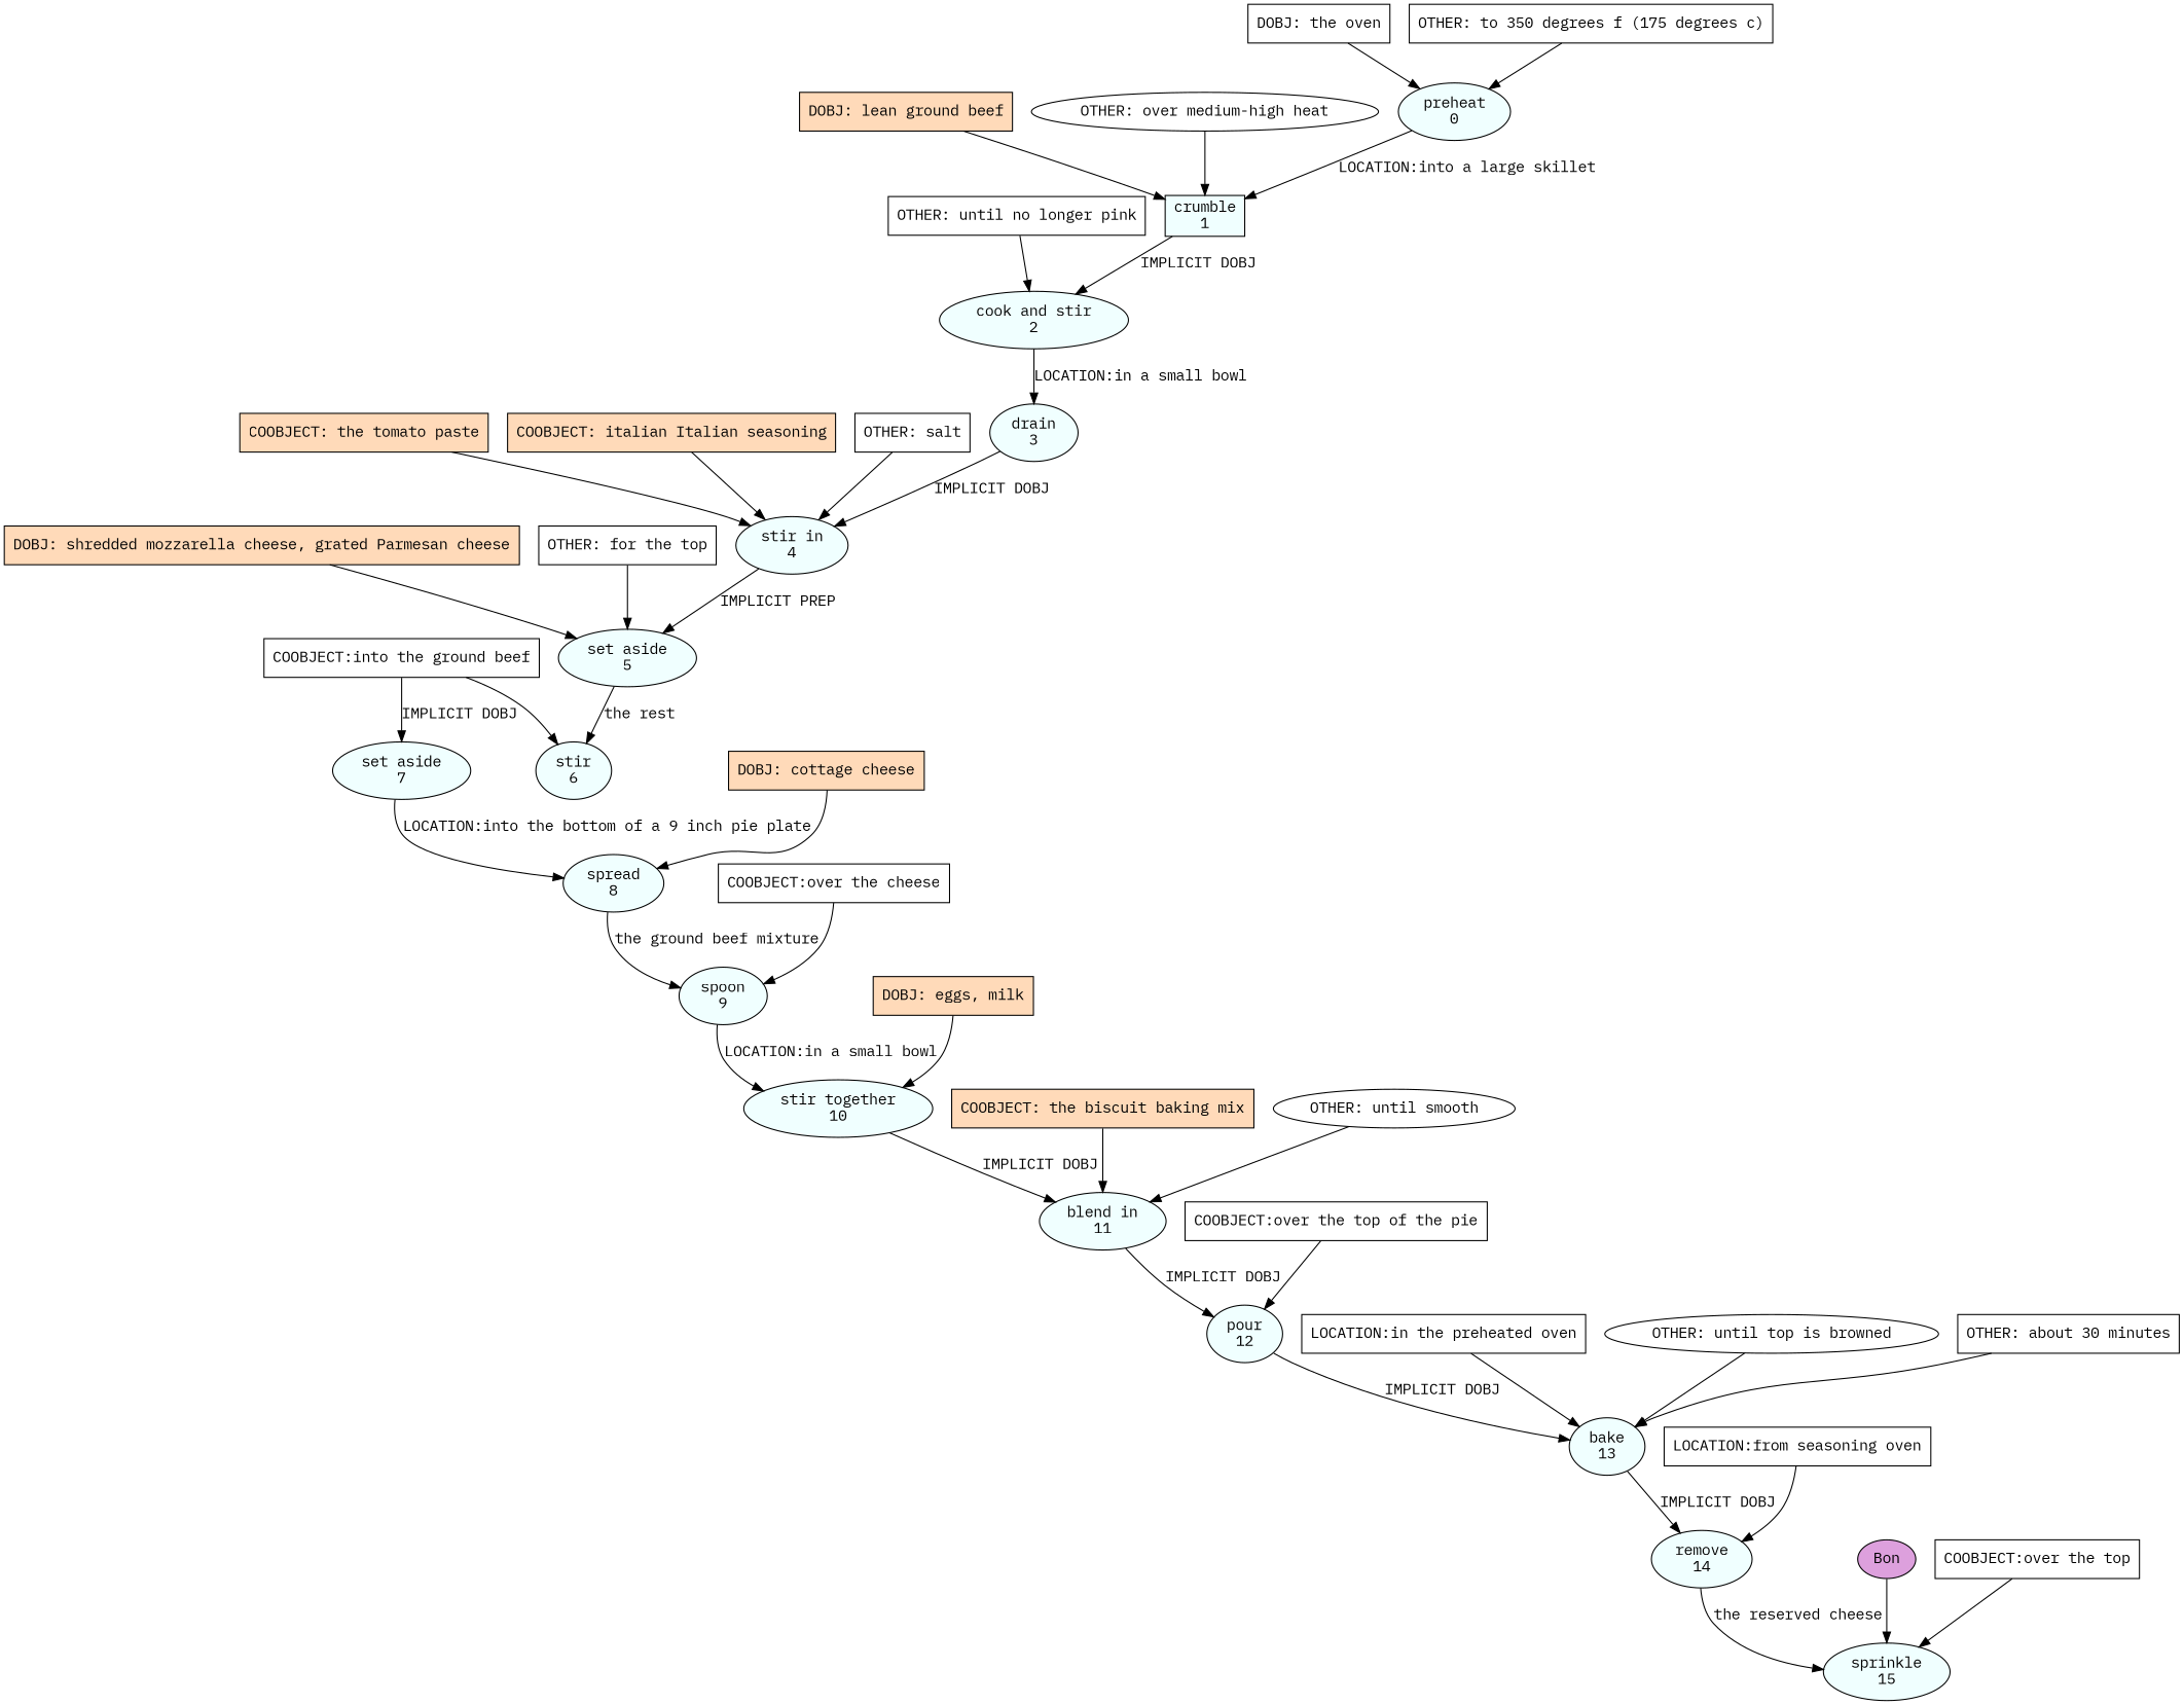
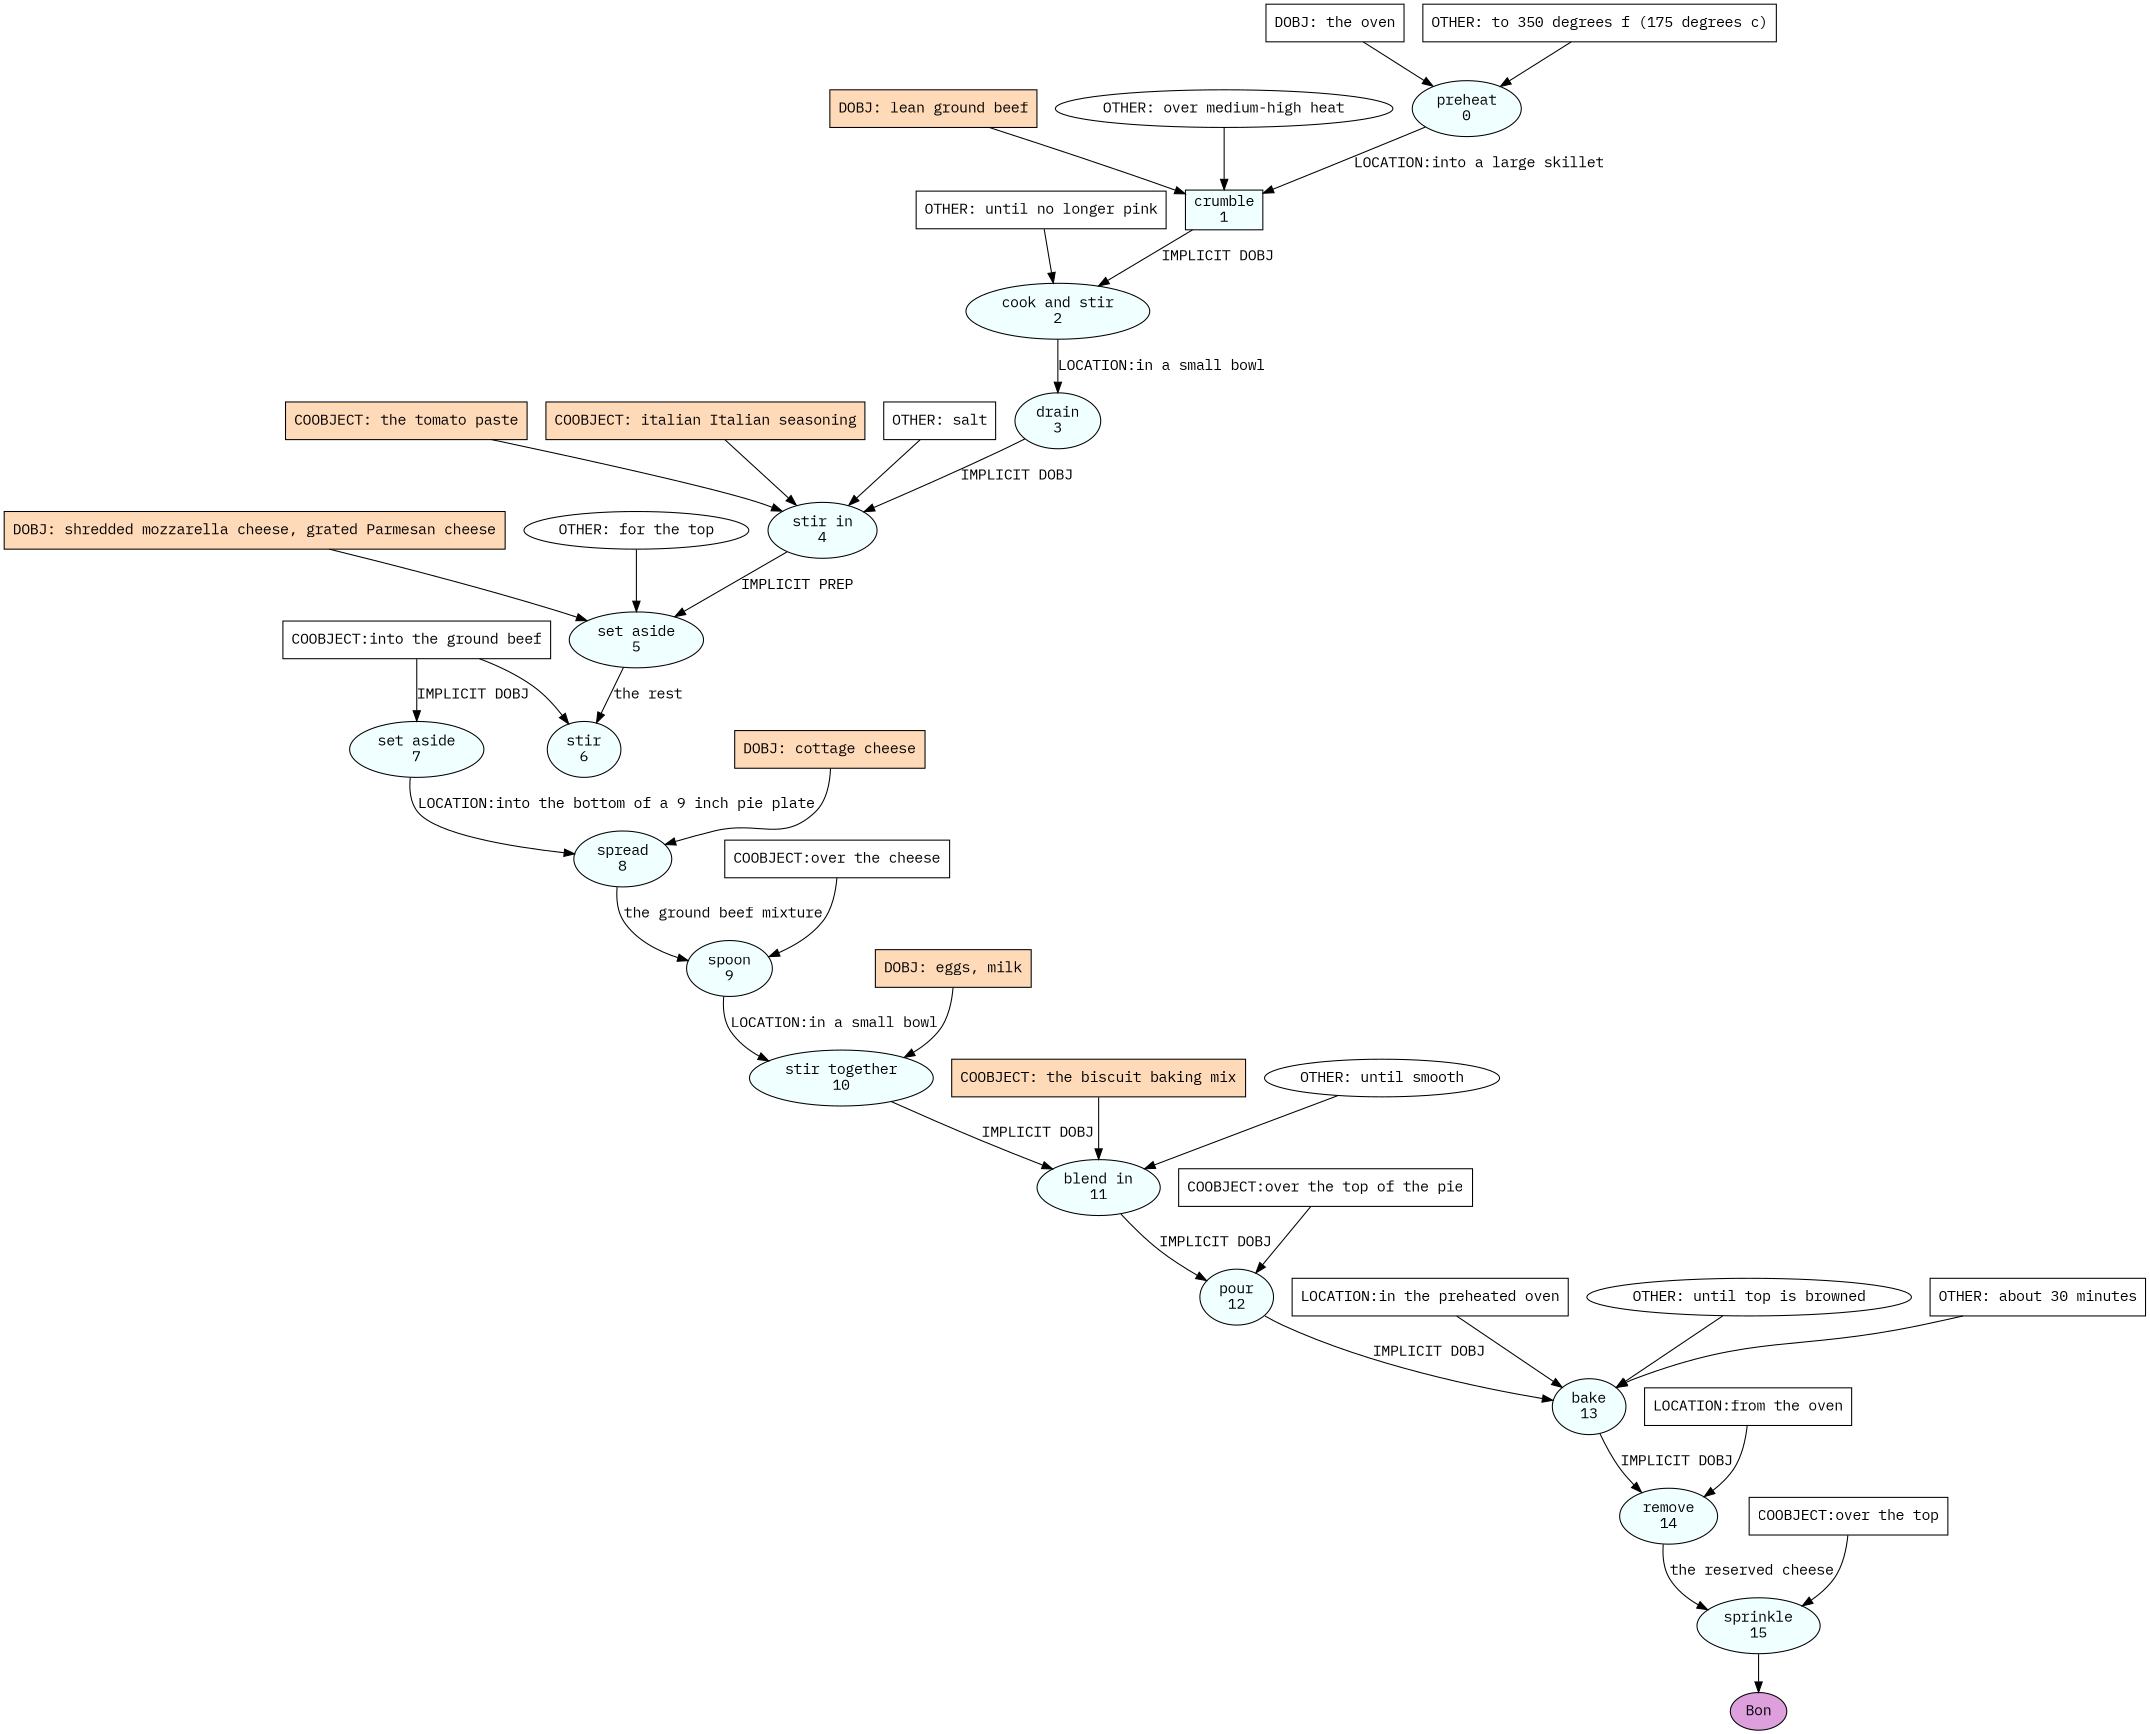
  digraph {
    fontname="IBM Plex Mono"
    node [fillcolor=azure fontname="IBM Plex Mono" shape=box style=filled]
    edge [fontname="IBM Plex Mono"]
    n1 [label="preheat\n0" shape=oval]
    n2 [label="crumble\n1"]
    n3 [label="cook and stir\n2" shape=oval]
    n4 [label="drain\n3" shape=oval]
    n5 [label="stir in\n4" shape=oval]
    n6 [label="set aside\n5" shape=oval]
    n7 [label="stir\n6" shape=oval]
    n8 [label="set aside\n7" shape=oval]
    n9 [label="spread\n8" shape=oval]
    n10 [label="spoon\n9" shape=oval]
    n11 [label="stir together\n10" shape=oval]
    n12 [label="blend in\n11" shape=oval]
    n13 [label="pour\n12" shape=oval]
    n14 [label="bake\n13" shape=oval]
    n15 [label="remove\n14" shape=oval]
    n16 [label="sprinkle\n15" shape=oval]
    n17 [fillcolor=plum label=Bon shape=oval]
    n18 [fillcolor=white label="DOBJ: the oven"]
    n19 [fillcolor=white label="OTHER: to 350 degrees f (175 degrees c)"]
    n20 [fillcolor=peachpuff label="DOBJ: lean ground beef"]
    n21 [fillcolor=white label="OTHER: over medium-high heat" shape=ellipse]
    n22 [fillcolor=white label="OTHER: until no longer pink"]
    n23 [fillcolor=peachpuff label="COOBJECT: the tomato paste"]
    n24 [fillcolor=peachpuff label="COOBJECT: italian Italian seasoning"]
    n25 [fillcolor=white label="OTHER: salt"]
    n26 [fillcolor=peachpuff label="DOBJ: shredded mozzarella cheese, grated Parmesan cheese"]
-   n27 [fillcolor=white label="OTHER: for the top"]
+   n27 [fillcolor=white label="OTHER: for the top" shape=ellipse]
    n28 [fillcolor=white label="COOBJECT:into the ground beef"]
    n29 [fillcolor=peachpuff label="DOBJ: cottage cheese"]
    n30 [fillcolor=white label="COOBJECT:over the cheese"]
    n31 [fillcolor=peachpuff label="DOBJ: eggs, milk"]
    n32 [fillcolor=peachpuff label="COOBJECT: the biscuit baking mix"]
    n33 [fillcolor=white label="OTHER: until smooth" shape=ellipse]
    n34 [fillcolor=white label="COOBJECT:over the top of the pie"]
    n35 [fillcolor=white label="LOCATION:in the preheated oven"]
    n36 [fillcolor=white label="OTHER: until top is browned" shape=ellipse]
    n37 [fillcolor=white label="OTHER: about 30 minutes"]
-   n38 [fillcolor=white label="LOCATION:from seasoning oven"]
+   n38 [fillcolor=white label="LOCATION:from the oven"]
    n39 [fillcolor=white label="COOBJECT:over the top"]
    n1 -> n2 [label="LOCATION:into a large skillet"]
    n2 -> n3 [label="IMPLICIT DOBJ"]
    n3 -> n4 [label="LOCATION:in a small bowl"]
    n4 -> n5 [label="IMPLICIT DOBJ"]
    n5 -> n6 [label="IMPLICIT PREP"]
    n6 -> n7 [label="the rest"]
    n8 -> n9 [label="LOCATION:into the bottom of a 9 inch pie plate"]
    n9 -> n10 [label="the ground beef mixture"]
    n10 -> n11 [label="LOCATION:in a small bowl"]
    n11 -> n12 [label="IMPLICIT DOBJ"]
    n12 -> n13 [label="IMPLICIT DOBJ"]
    n13 -> n14 [label="IMPLICIT DOBJ"]
    n14 -> n15 [label="IMPLICIT DOBJ"]
    n15 -> n16 [label="the reserved cheese"]
-   n17 -> n16
+   n16 -> n17
    n18 -> n1
    n19 -> n1
    n20 -> n2
    n21 -> n2
    n22 -> n3
    n23 -> n5
    n24 -> n5
    n25 -> n5
    n26 -> n6
    n27 -> n6
    n28 -> n7
    n28 -> n8 [label="IMPLICIT DOBJ"]
    n29 -> n9
    n30 -> n10
    n31 -> n11
    n32 -> n12
    n33 -> n12
    n34 -> n13
    n35 -> n14
    n36 -> n14
    n37 -> n14
    n38 -> n15
    n39 -> n16
  }
